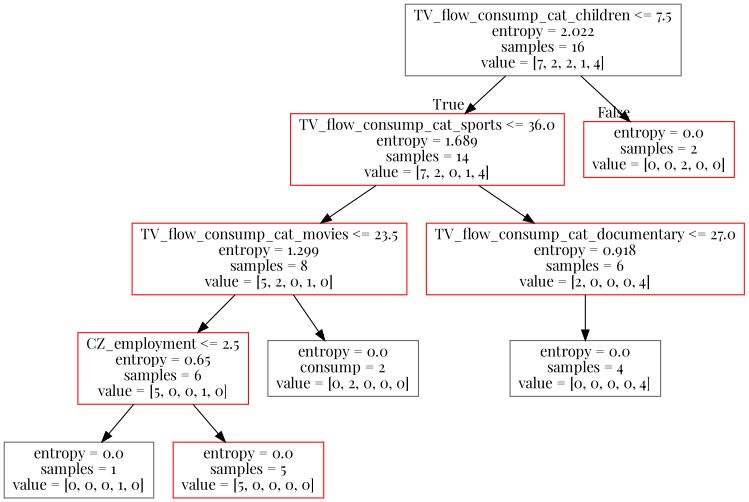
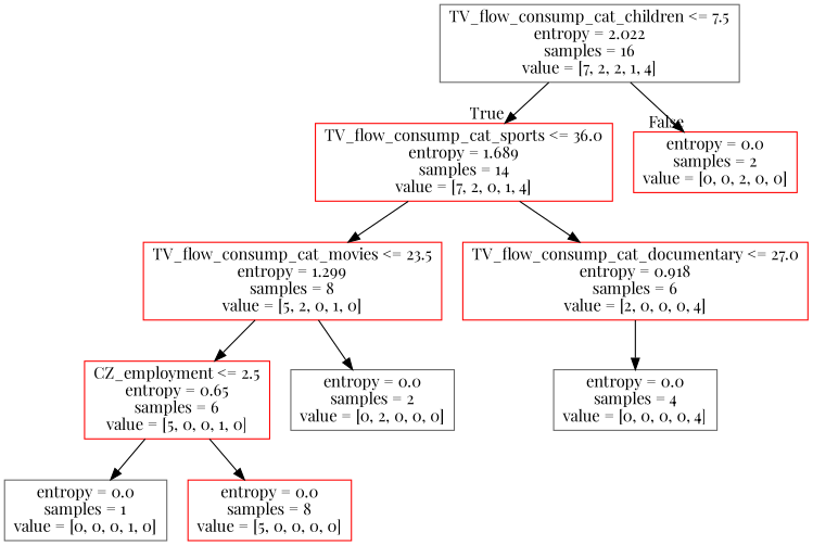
  digraph {
    fontname="Playfair Display"
    node [color=red fontname="Playfair Display" shape=box]
    edge [fontname="Playfair Display"]
    n1 [color=gray40 label="TV_flow_consump_cat_children <= 7.5\nentropy = 2.022\nsamples = 16\nvalue = [7, 2, 2, 1, 4]"]
    n2 [label="TV_flow_consump_cat_sports <= 36.0\nentropy = 1.689\nsamples = 14\nvalue = [7, 2, 0, 1, 4]"]
    n3 [label="entropy = 0.0\nsamples = 2\nvalue = [0, 0, 2, 0, 0]"]
    n4 [label="TV_flow_consump_cat_movies <= 23.5\nentropy = 1.299\nsamples = 8\nvalue = [5, 2, 0, 1, 0]"]
    n5 [label="TV_flow_consump_cat_documentary <= 27.0\nentropy = 0.918\nsamples = 6\nvalue = [2, 0, 0, 0, 4]"]
    n6 [label="CZ_employment <= 2.5\nentropy = 0.65\nsamples = 6\nvalue = [5, 0, 0, 1, 0]"]
-   n7 [color=gray40 label="entropy = 0.0\nconsump = 2\nvalue = [0, 2, 0, 0, 0]"]
+   n7 [color=gray40 label="entropy = 0.0\nsamples = 2\nvalue = [0, 2, 0, 0, 0]"]
    n8 [color=gray40 label="entropy = 0.0\nsamples = 4\nvalue = [0, 0, 0, 0, 4]"]
    n9 [color=gray40 label="entropy = 0.0\nsamples = 1\nvalue = [0, 0, 0, 1, 0]"]
-   n10 [label="entropy = 0.0\nsamples = 5\nvalue = [5, 0, 0, 0, 0]"]
+   n10 [label="entropy = 0.0\nsamples = 8\nvalue = [5, 0, 0, 0, 0]"]
    n1 -> n2 [headlabel=True labelangle=45 labeldistance=2.5]
    n1 -> n3 [headlabel=False labelangle=-45 labeldistance=2.5]
    n2 -> n4
    n2 -> n5
    n4 -> n6
    n4 -> n7
    n5 -> n8
    n6 -> n9
    n6 -> n10
  }
